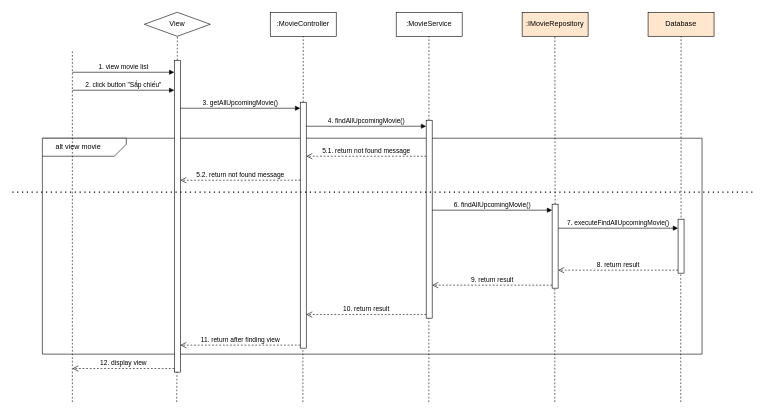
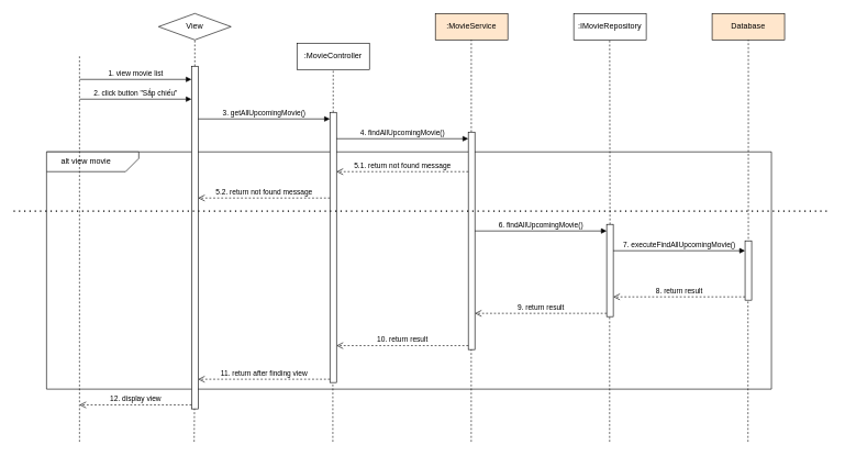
  <mxCell id="0" />
  <mxCell id="1" parent="0" />
  <mxCell id="2" value="View" style="rhombus;whiteSpace=wrap;html=1;" vertex="1" parent="1"><mxGeometry x="240" y="20" width="110" height="40" as="geometry" /></mxCell>
- <mxCell id="3" value=":MovieController" style="rounded=0;whiteSpace=wrap;html=1;" vertex="1" parent="1"><mxGeometry x="450" y="20" width="110" height="40" as="geometry" /></mxCell>
- <mxCell id="4" value=":IMovieRepository" style="rounded=0;whiteSpace=wrap;html=1;fillColor=#ffe6cc;" vertex="1" parent="1"><mxGeometry x="870" y="20" width="110" height="40" as="geometry" /></mxCell>
+ <mxCell id="3" value=":MovieController" style="rounded=0;whiteSpace=wrap;html=1;" vertex="1" parent="1"><mxGeometry x="450" y="65" width="110" height="40" as="geometry" /></mxCell>
+ <mxCell id="4" value=":IMovieRepository" style="rounded=0;whiteSpace=wrap;html=1;" vertex="1" parent="1"><mxGeometry x="870" y="20" width="110" height="40" as="geometry" /></mxCell>
  <mxCell id="5" value="Database" style="rounded=0;whiteSpace=wrap;html=1;fillColor=#ffe6cc;" vertex="1" parent="1"><mxGeometry x="1080" y="20" width="110" height="40" as="geometry" /></mxCell>
- <mxCell id="6" value=":MovieService" style="rounded=0;whiteSpace=wrap;html=1;" vertex="1" parent="1"><mxGeometry x="660" y="20" width="110" height="40" as="geometry" /></mxCell>
+ <mxCell id="6" value=":MovieService" style="rounded=0;whiteSpace=wrap;html=1;fillColor=#ffe6cc;" vertex="1" parent="1"><mxGeometry x="660" y="20" width="110" height="40" as="geometry" /></mxCell>
  <mxCell id="7" value="" style="endArrow=none;dashed=1;html=1;rounded=0;entryX=0.5;entryY=1;entryDx=0;entryDy=0;" edge="1" parent="1" source="8" target="2"><mxGeometry width="50" height="50" relative="1" as="geometry"><mxPoint x="295" y="110" as="sourcePoint" /><mxPoint x="650" y="200" as="targetPoint" /></mxGeometry></mxCell>
  <mxCell id="8" value="" style="html=1;points=[[0,0,0,0,5],[0,1,0,0,-5],[1,0,0,0,5],[1,1,0,0,-5]];perimeter=orthogonalPerimeter;outlineConnect=0;targetShapes=umlLifeline;portConstraint=eastwest;newEdgeStyle={&quot;curved&quot;:0,&quot;rounded&quot;:0};" vertex="1" parent="1"><mxGeometry x="290" y="100" width="10" height="520" as="geometry" /></mxCell>
  <mxCell id="9" value="1. view movie list" style="html=1;verticalAlign=bottom;endArrow=block;curved=0;rounded=0;" edge="1" parent="1" target="8"><mxGeometry width="80" relative="1" as="geometry"><mxPoint x="120" y="120" as="sourcePoint" /><mxPoint x="400" y="180" as="targetPoint" /></mxGeometry></mxCell>
  <mxCell id="10" value="" style="html=1;points=[[0,0,0,0,5],[0,1,0,0,-5],[1,0,0,0,5],[1,1,0,0,-5]];perimeter=orthogonalPerimeter;outlineConnect=0;targetShapes=umlLifeline;portConstraint=eastwest;newEdgeStyle={&quot;curved&quot;:0,&quot;rounded&quot;:0};" vertex="1" parent="1"><mxGeometry x="500" y="170" width="10" height="410" as="geometry" /></mxCell>
  <mxCell id="11" value="" style="endArrow=none;dashed=1;html=1;rounded=0;entryX=0.5;entryY=1;entryDx=0;entryDy=0;" edge="1" parent="1" source="10" target="3"><mxGeometry width="50" height="50" relative="1" as="geometry"><mxPoint x="450" y="100" as="sourcePoint" /><mxPoint x="570" y="90" as="targetPoint" /></mxGeometry></mxCell>
  <mxCell id="12" value="3. getAllUpcomingMovie()" style="html=1;verticalAlign=bottom;endArrow=block;curved=0;rounded=0;" edge="1" parent="1"><mxGeometry width="80" relative="1" as="geometry"><mxPoint x="300" y="180" as="sourcePoint" /><mxPoint x="500" y="180" as="targetPoint" /><Array as="points" /></mxGeometry></mxCell>
  <mxCell id="13" value="" style="endArrow=none;dashed=1;html=1;rounded=0;entryX=0.5;entryY=1;entryDx=0;entryDy=0;" edge="1" parent="1" source="14"><mxGeometry width="50" height="50" relative="1" as="geometry"><mxPoint x="714.57" y="170" as="sourcePoint" /><mxPoint x="714.57" y="60" as="targetPoint" /></mxGeometry></mxCell>
  <mxCell id="14" value="" style="html=1;points=[[0,0,0,0,5],[0,1,0,0,-5],[1,0,0,0,5],[1,1,0,0,-5]];perimeter=orthogonalPerimeter;outlineConnect=0;targetShapes=umlLifeline;portConstraint=eastwest;newEdgeStyle={&quot;curved&quot;:0,&quot;rounded&quot;:0};" vertex="1" parent="1"><mxGeometry x="710" y="200" width="10" height="330" as="geometry" /></mxCell>
  <mxCell id="15" value="4. findAllUpcomingMovie()" style="html=1;verticalAlign=bottom;endArrow=block;curved=0;rounded=0;" edge="1" parent="1"><mxGeometry width="80" relative="1" as="geometry"><mxPoint x="510" y="210" as="sourcePoint" /><mxPoint x="710" y="210" as="targetPoint" /><Array as="points"><mxPoint x="620" y="210" /></Array></mxGeometry></mxCell>
  <mxCell id="16" value="" style="endArrow=none;html=1;rounded=0;" edge="1" parent="1" source="10"><mxGeometry relative="1" as="geometry"><mxPoint x="550" y="230" as="sourcePoint" /><mxPoint x="710" y="230" as="targetPoint" /></mxGeometry></mxCell>
  <mxCell id="17" value="" style="endArrow=none;html=1;rounded=0;" edge="1" parent="1"><mxGeometry relative="1" as="geometry"><mxPoint x="300" y="230" as="sourcePoint" /><mxPoint x="500" y="230" as="targetPoint" /></mxGeometry></mxCell>
  <mxCell id="18" value="" style="endArrow=none;html=1;rounded=0;" edge="1" parent="1"><mxGeometry relative="1" as="geometry"><mxPoint x="70" y="230" as="sourcePoint" /><mxPoint x="290" y="230" as="targetPoint" /></mxGeometry></mxCell>
  <mxCell id="19" value="" style="endArrow=none;dashed=1;html=1;rounded=0;entryX=0.5;entryY=1;entryDx=0;entryDy=0;" edge="1" parent="1"><mxGeometry width="50" height="50" relative="1" as="geometry"><mxPoint x="925" y="340" as="sourcePoint" /><mxPoint x="924.57" y="60" as="targetPoint" /></mxGeometry></mxCell>
  <mxCell id="20" value="" style="endArrow=none;dashed=1;html=1;rounded=0;entryX=0.5;entryY=1;entryDx=0;entryDy=0;" edge="1" parent="1" target="5"><mxGeometry width="50" height="50" relative="1" as="geometry"><mxPoint x="1135" y="380" as="sourcePoint" /><mxPoint x="1141" y="60" as="targetPoint" /></mxGeometry></mxCell>
  <mxCell id="21" value="" style="html=1;points=[[0,0,0,0,5],[0,1,0,0,-5],[1,0,0,0,5],[1,1,0,0,-5]];perimeter=orthogonalPerimeter;outlineConnect=0;targetShapes=umlLifeline;portConstraint=eastwest;newEdgeStyle={&quot;curved&quot;:0,&quot;rounded&quot;:0};" vertex="1" parent="1"><mxGeometry x="920" y="340" width="10" height="140" as="geometry" /></mxCell>
  <mxCell id="22" value="" style="html=1;points=[[0,0,0,0,5],[0,1,0,0,-5],[1,0,0,0,5],[1,1,0,0,-5]];perimeter=orthogonalPerimeter;outlineConnect=0;targetShapes=umlLifeline;portConstraint=eastwest;newEdgeStyle={&quot;curved&quot;:0,&quot;rounded&quot;:0};" vertex="1" parent="1"><mxGeometry x="1130" y="365" width="10" height="90" as="geometry" /></mxCell>
  <mxCell id="23" value="" style="endArrow=none;html=1;rounded=0;" edge="1" parent="1"><mxGeometry relative="1" as="geometry"><mxPoint x="720" y="230" as="sourcePoint" /><mxPoint x="1170" y="230" as="targetPoint" /></mxGeometry></mxCell>
  <mxCell id="24" value="" style="endArrow=none;html=1;rounded=0;" edge="1" parent="1"><mxGeometry relative="1" as="geometry"><mxPoint x="1170" y="590" as="sourcePoint" /><mxPoint x="1170" y="230" as="targetPoint" /></mxGeometry></mxCell>
  <mxCell id="25" value="5.1. return not found message" style="html=1;verticalAlign=bottom;endArrow=open;dashed=1;endSize=8;curved=0;rounded=0;" edge="1" parent="1"><mxGeometry relative="1" as="geometry"><mxPoint x="710" y="260" as="sourcePoint" /><mxPoint x="510" y="260" as="targetPoint" /></mxGeometry></mxCell>
  <mxCell id="26" value="5.2. return not found message" style="html=1;verticalAlign=bottom;endArrow=open;dashed=1;endSize=8;curved=0;rounded=0;" edge="1" parent="1"><mxGeometry relative="1" as="geometry"><mxPoint x="500" y="300" as="sourcePoint" /><mxPoint x="300" y="300" as="targetPoint" /></mxGeometry></mxCell>
  <mxCell id="27" value="" style="verticalLabelPosition=bottom;verticalAlign=top;html=1;shape=card;whiteSpace=wrap;size=20;arcSize=12;direction=west;" vertex="1" parent="1"><mxGeometry x="70" y="230" width="140" height="30" as="geometry" /></mxCell>
  <mxCell id="28" value="" style="endArrow=none;dashed=1;html=1;rounded=0;" edge="1" parent="1"><mxGeometry width="50" height="50" relative="1" as="geometry"><mxPoint x="120" y="670" as="sourcePoint" /><mxPoint x="120" y="84.3" as="targetPoint" /></mxGeometry></mxCell>
  <mxCell id="29" value="alt view movie" style="text;html=1;align=center;verticalAlign=middle;whiteSpace=wrap;rounded=0;" vertex="1" parent="1"><mxGeometry x="70" y="230" width="120" height="30" as="geometry" /></mxCell>
  <mxCell id="30" value="" style="endArrow=none;html=1;rounded=0;entryX=0;entryY=1;entryDx=0;entryDy=0;" edge="1" parent="1" target="29"><mxGeometry width="50" height="50" relative="1" as="geometry"><mxPoint x="70" y="590" as="sourcePoint" /><mxPoint x="70" y="290" as="targetPoint" /></mxGeometry></mxCell>
  <mxCell id="31" value="" style="endArrow=none;dashed=1;html=1;dashPattern=1 3;strokeWidth=2;rounded=0;" edge="1" parent="1"><mxGeometry width="50" height="50" relative="1" as="geometry"><mxPoint x="20" y="320" as="sourcePoint" /><mxPoint x="1260" y="320" as="targetPoint" /></mxGeometry></mxCell>
  <mxCell id="32" value="6. findAllUpcomingMovie()" style="html=1;verticalAlign=bottom;endArrow=block;curved=0;rounded=0;" edge="1" parent="1"><mxGeometry width="80" relative="1" as="geometry"><mxPoint x="720" y="350" as="sourcePoint" /><mxPoint x="920" y="350" as="targetPoint" /><Array as="points"><mxPoint x="830" y="350" /></Array></mxGeometry></mxCell>
  <mxCell id="33" value="7. executeFindAllUpcomingMovie()" style="html=1;verticalAlign=bottom;endArrow=block;curved=0;rounded=0;" edge="1" parent="1"><mxGeometry width="80" relative="1" as="geometry"><mxPoint x="930" y="380" as="sourcePoint" /><mxPoint x="1130" y="380" as="targetPoint" /><Array as="points"><mxPoint x="1040" y="380" /></Array><mxPoint as="offset" /></mxGeometry></mxCell>
  <mxCell id="34" value="8. return result" style="html=1;verticalAlign=bottom;endArrow=open;dashed=1;endSize=8;curved=0;rounded=0;" edge="1" parent="1"><mxGeometry relative="1" as="geometry"><mxPoint x="1130" y="450" as="sourcePoint" /><mxPoint x="930" y="450" as="targetPoint" /></mxGeometry></mxCell>
  <mxCell id="35" value="9. return result" style="html=1;verticalAlign=bottom;endArrow=open;dashed=1;endSize=8;curved=0;rounded=0;" edge="1" parent="1"><mxGeometry relative="1" as="geometry"><mxPoint x="920" y="475" as="sourcePoint" /><mxPoint x="720" y="475" as="targetPoint" /></mxGeometry></mxCell>
  <mxCell id="36" value="10. return result" style="html=1;verticalAlign=bottom;endArrow=open;dashed=1;endSize=8;curved=0;rounded=0;" edge="1" parent="1"><mxGeometry relative="1" as="geometry"><mxPoint x="710" y="524" as="sourcePoint" /><mxPoint x="510" y="524" as="targetPoint" /></mxGeometry></mxCell>
  <mxCell id="37" value="11. return after finding view" style="html=1;verticalAlign=bottom;endArrow=open;dashed=1;endSize=8;curved=0;rounded=0;" edge="1" parent="1"><mxGeometry relative="1" as="geometry"><mxPoint x="500" y="575" as="sourcePoint" /><mxPoint x="300" y="575" as="targetPoint" /></mxGeometry></mxCell>
  <mxCell id="38" value="12. display view" style="html=1;verticalAlign=bottom;endArrow=open;dashed=1;endSize=8;curved=0;rounded=0;" edge="1" parent="1"><mxGeometry relative="1" as="geometry"><mxPoint x="290" y="614" as="sourcePoint" /><mxPoint x="120" y="614" as="targetPoint" /></mxGeometry></mxCell>
  <mxCell id="39" value="" style="endArrow=none;dashed=1;html=1;rounded=0;entryX=0.5;entryY=1;entryDx=0;entryDy=0;" edge="1" parent="1"><mxGeometry width="50" height="50" relative="1" as="geometry"><mxPoint x="294" y="670" as="sourcePoint" /><mxPoint x="294.47" y="620" as="targetPoint" /></mxGeometry></mxCell>
  <mxCell id="40" value="" style="endArrow=none;dashed=1;html=1;rounded=0;" edge="1" parent="1" target="10"><mxGeometry width="50" height="50" relative="1" as="geometry"><mxPoint x="504.47" y="670" as="sourcePoint" /><mxPoint x="504.94" y="620" as="targetPoint" /></mxGeometry></mxCell>
  <mxCell id="41" value="" style="endArrow=none;dashed=1;html=1;rounded=0;" edge="1" parent="1" target="14"><mxGeometry width="50" height="50" relative="1" as="geometry"><mxPoint x="714.47" y="670" as="sourcePoint" /><mxPoint x="714" y="580" as="targetPoint" /></mxGeometry></mxCell>
  <mxCell id="42" value="" style="endArrow=none;dashed=1;html=1;rounded=0;" edge="1" parent="1" target="21"><mxGeometry width="50" height="50" relative="1" as="geometry"><mxPoint x="924.47" y="670" as="sourcePoint" /><mxPoint x="924" y="530" as="targetPoint" /></mxGeometry></mxCell>
  <mxCell id="43" value="" style="endArrow=none;dashed=1;html=1;rounded=0;" edge="1" parent="1" target="22"><mxGeometry width="50" height="50" relative="1" as="geometry"><mxPoint x="1134.47" y="670" as="sourcePoint" /><mxPoint x="1134" y="480" as="targetPoint" /></mxGeometry></mxCell>
  <mxCell id="44" value="" style="endArrow=none;html=1;rounded=0;" edge="1" parent="1" target="8"><mxGeometry width="50" height="50" relative="1" as="geometry"><mxPoint x="70" y="590" as="sourcePoint" /><mxPoint x="490" y="510" as="targetPoint" /></mxGeometry></mxCell>
  <mxCell id="45" value="" style="endArrow=none;html=1;rounded=0;" edge="1" parent="1"><mxGeometry width="50" height="50" relative="1" as="geometry"><mxPoint x="300" y="590" as="sourcePoint" /><mxPoint x="1170" y="590" as="targetPoint" /></mxGeometry></mxCell>
  <mxCell id="46" value="2. click button &quot;Sắp chiếu&quot;" style="html=1;verticalAlign=bottom;endArrow=block;curved=0;rounded=0;" edge="1" parent="1"><mxGeometry width="80" relative="1" as="geometry"><mxPoint x="120" y="150" as="sourcePoint" /><mxPoint x="290" y="150" as="targetPoint" /></mxGeometry></mxCell>
